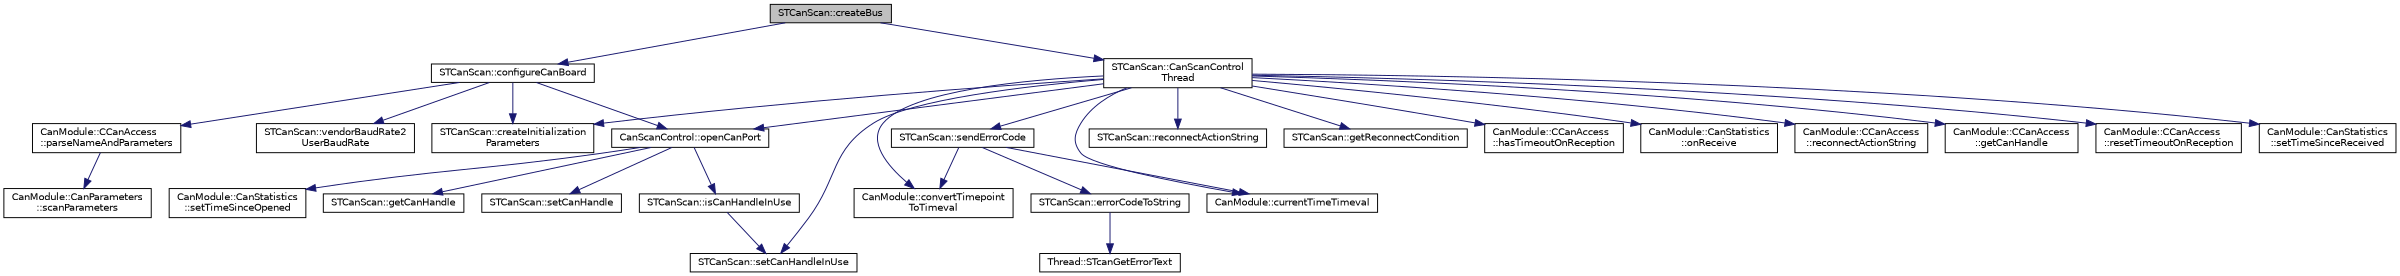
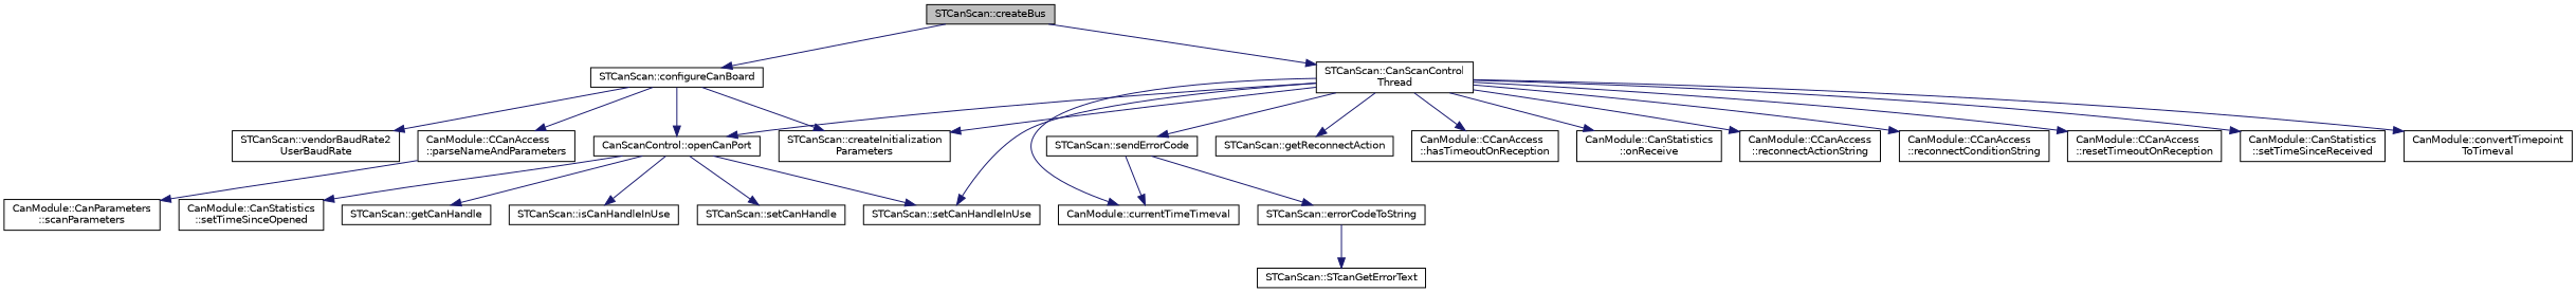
  digraph {
    rankdir=TB
    node [color=black fillcolor=white fontname=Helvetica fontsize=10 shape=record style=filled]
    edge [color=midnightblue fontname=Helvetica fontsize=10 labelfontname=Helvetica labelfontsize=10 style=solid]
    n1 [fillcolor=grey75 fontcolor=black height=0.2 label="STCanScan::createBus" width=0.4]
    n2 [height=0.2 label="STCanScan::CanScanControl\lThread" width=0.4]
    n3 [height=0.2 label="STCanScan::configureCanBoard" width=0.4]
    n4 [height=0.2 label="CanModule::convertTimepoint\lToTimeval" width=0.4]
    n5 [height=0.2 label="STCanScan::createInitialization\lParameters" width=0.4]
    n6 [height=0.2 label="CanModule::currentTimeTimeval" width=0.4]
-   n7 [height=0.2 label="STCanScan::reconnectActionString" width=0.4]
-   n8 [height=0.2 label="STCanScan::getReconnectCondition" width=0.4]
+   n7 [height=0.2 label="STCanScan::getReconnectAction" width=0.4]
    n9 [height=0.2 label="CanModule::CCanAccess\l::hasTimeoutOnReception" width=0.4]
    n10 [height=0.2 label="CanModule::CanStatistics\l::onReceive" width=0.4]
    n11 [height=0.2 label="CanScanControl::openCanPort" width=0.4]
    n12 [height=0.2 label="STCanScan::setCanHandleInUse" width=0.4]
    n13 [height=0.2 label="CanModule::CCanAccess\l::reconnectActionString" width=0.4]
-   n14 [height=0.2 label="CanModule::CCanAccess\l::getCanHandle" width=0.4]
+   n14 [height=0.2 label="CanModule::CCanAccess\l::reconnectConditionString" width=0.4]
    n15 [height=0.2 label="CanModule::CCanAccess\l::resetTimeoutOnReception" width=0.4]
    n16 [height=0.2 label="STCanScan::sendErrorCode" width=0.4]
    n17 [height=0.2 label="CanModule::CanStatistics\l::setTimeSinceReceived" width=0.4]
    n18 [height=0.2 label="CanModule::CCanAccess\l::parseNameAndParameters" width=0.4]
    n19 [height=0.2 label="STCanScan::vendorBaudRate2\lUserBaudRate" width=0.4]
    n20 [height=0.2 label="STCanScan::getCanHandle" width=0.4]
    n21 [height=0.2 label="STCanScan::isCanHandleInUse" width=0.4]
    n22 [height=0.2 label="STCanScan::setCanHandle" width=0.4]
    n23 [height=0.2 label="CanModule::CanStatistics\l::setTimeSinceOpened" width=0.4]
    n24 [height=0.2 label="STCanScan::errorCodeToString" width=0.4]
-   n25 [height=0.2 label="Thread::STcanGetErrorText" width=0.4]
+   n25 [height=0.2 label="STCanScan::STcanGetErrorText" width=0.4]
    n26 [height=0.2 label="CanModule::CanParameters\l::scanParameters" width=0.4]
    n1 -> n2
    n1 -> n3
    n2 -> n4
    n2 -> n5
    n2 -> n6
    n2 -> n7
-   n2 -> n8
    n2 -> n9
    n2 -> n10
    n2 -> n11
    n2 -> n12
    n2 -> n13
    n2 -> n14
    n2 -> n15
    n2 -> n16
    n2 -> n17
    n3 -> n5
    n3 -> n11
    n3 -> n18
    n3 -> n19
-   n21 -> n12
+   n11 -> n12
    n11 -> n20
    n11 -> n21
    n11 -> n22
    n11 -> n23
-   n16 -> n4
    n16 -> n6
    n16 -> n24
    n18 -> n26
    n24 -> n25
  }
